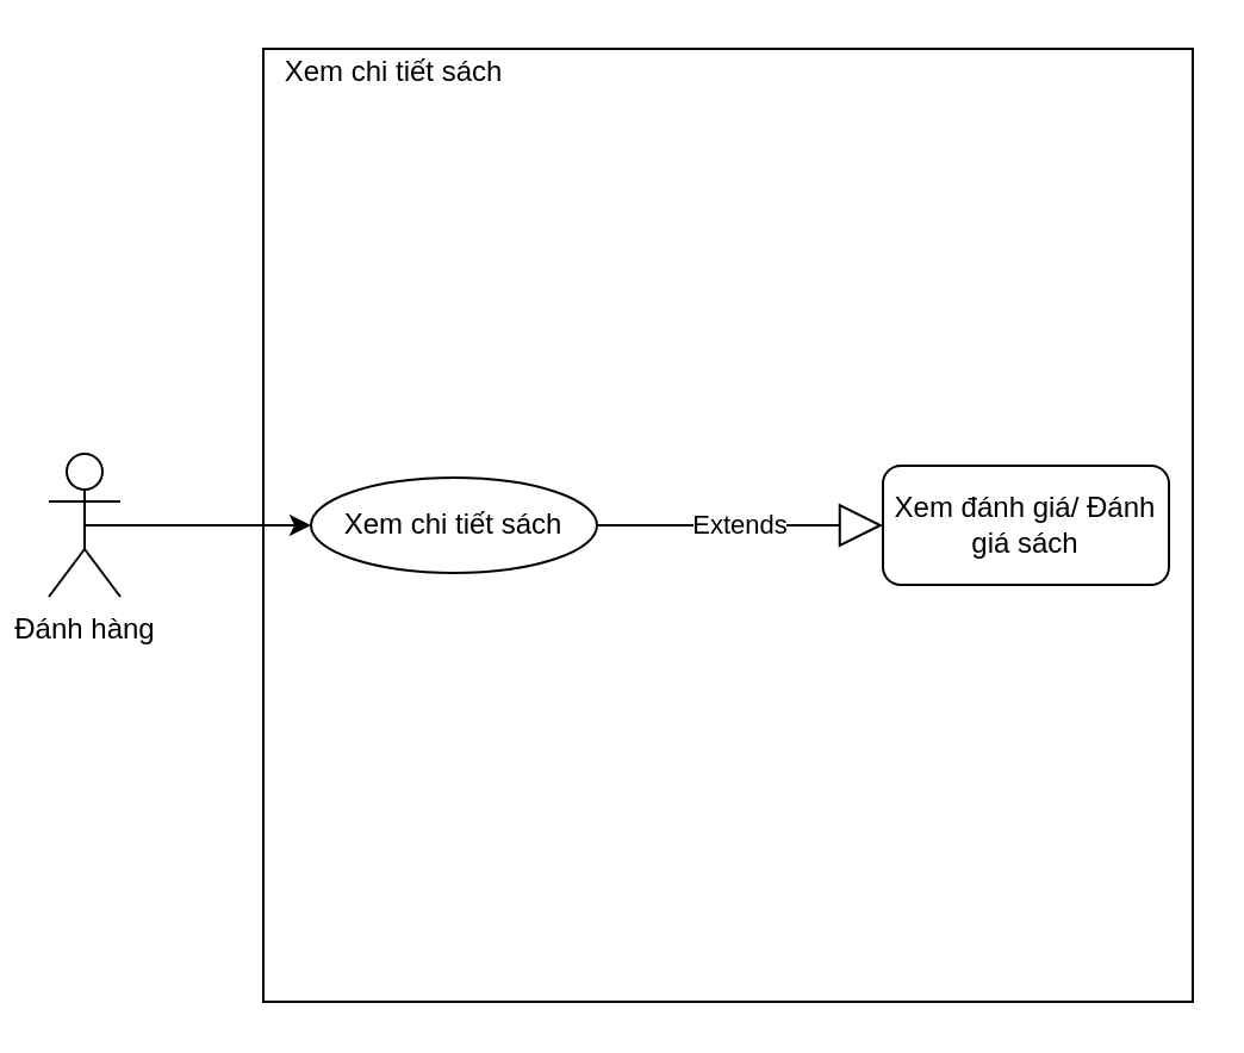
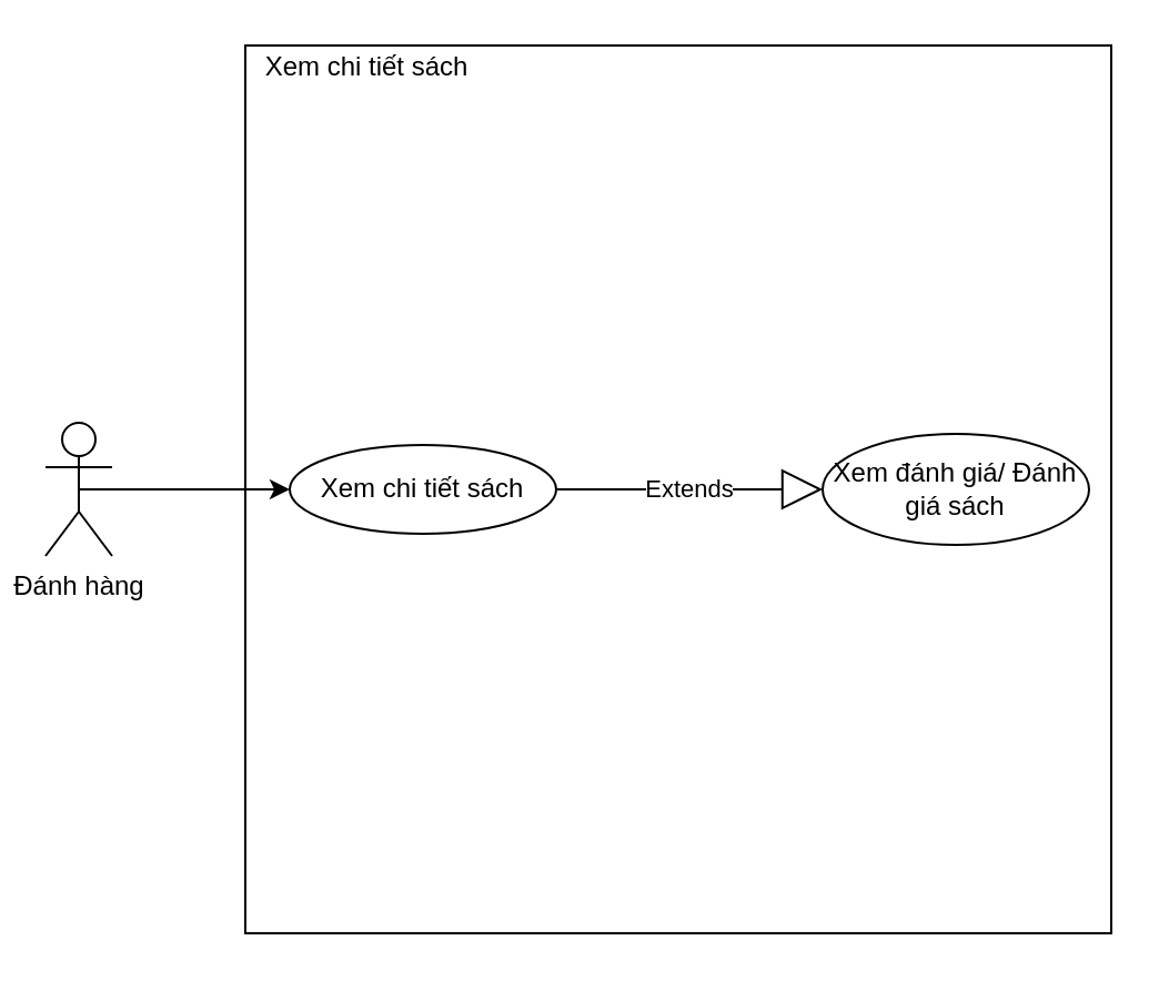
  <mxCell id="0" />
  <mxCell id="1" parent="0" />
  <mxCell id="2" value="" style="rounded=0;whiteSpace=wrap;html=1;" vertex="1" parent="1"><mxGeometry x="110" y="20" width="390" height="400" as="geometry" /></mxCell>
  <mxCell id="3" value="Xem chi tiết sách" style="text;html=1;strokeColor=none;fillColor=none;align=center;verticalAlign=middle;whiteSpace=wrap;rounded=0;" vertex="1" parent="1"><mxGeometry x="110" y="20" width="110" height="20" as="geometry" /></mxCell>
  <mxCell id="4" value="Xem chi tiết sách" style="ellipse;whiteSpace=wrap;html=1;" vertex="1" parent="1"><mxGeometry x="130" y="200" width="120" height="40" as="geometry" /></mxCell>
- <mxCell id="5" value="Xem đánh giá/ Đánh giá sách" style="whiteSpace=wrap;html=1;rounded=1;" vertex="1" parent="1"><mxGeometry x="370" y="195" width="120" height="50" as="geometry" /></mxCell>
+ <mxCell id="5" value="Xem đánh giá/ Đánh giá sách" style="ellipse;whiteSpace=wrap;html=1;" vertex="1" parent="1"><mxGeometry x="370" y="195" width="120" height="50" as="geometry" /></mxCell>
  <mxCell id="6" value="Extends" style="endArrow=block;endSize=16;endFill=0;html=1;exitX=1;exitY=0.5;exitDx=0;exitDy=0;entryX=0;entryY=0.5;entryDx=0;entryDy=0;" edge="1" parent="1" source="4" target="5"><mxGeometry width="160" relative="1" as="geometry"><mxPoint x="270" y="280" as="sourcePoint" /><mxPoint x="430" y="280" as="targetPoint" /></mxGeometry></mxCell>
  <mxCell id="7" value="Đánh hàng&lt;br&gt;" style="shape=umlActor;verticalLabelPosition=bottom;labelBackgroundColor=#ffffff;verticalAlign=top;html=1;" vertex="1" parent="1"><mxGeometry x="20" y="190" width="30" height="60" as="geometry" /></mxCell>
  <mxCell id="8" value="" style="endArrow=classic;html=1;exitX=0.5;exitY=0.5;exitDx=0;exitDy=0;exitPerimeter=0;entryX=0;entryY=0.5;entryDx=0;entryDy=0;" edge="1" parent="1" source="7" target="4"><mxGeometry width="50" height="50" relative="1" as="geometry"><mxPoint x="90" y="290" as="sourcePoint" /><mxPoint x="140" y="240" as="targetPoint" /></mxGeometry></mxCell>
